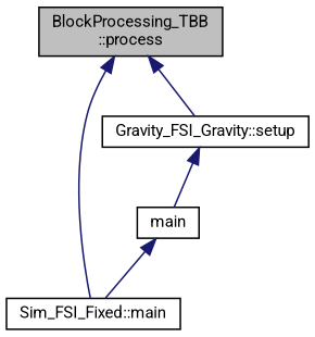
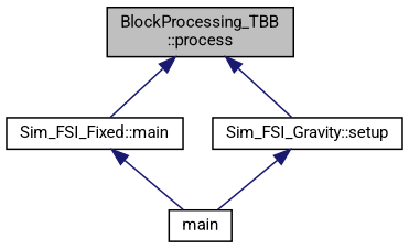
  digraph {
    fontname=Roboto
    rankdir=TB
    node [color=black fillcolor=white fontname=Roboto fontsize=10 shape=record style=filled]
    edge [color=midnightblue dir=back fontname=Roboto fontsize=10 labelfontname=Helvetica labelfontsize=10 style=solid]
    n1 [fillcolor=grey75 fontcolor=black height=0.2 label="BlockProcessing_TBB\l::process" width=0.4]
    n2 [height=0.2 label="Sim_FSI_Fixed::main" width=0.4]
-   n3 [height=0.2 label="Gravity_FSI_Gravity::setup" width=0.4]
+   n3 [height=0.2 label="Sim_FSI_Gravity::setup" width=0.4]
    n4 [height=0.2 label=main width=0.4]
    n1 -> n2
    n1 -> n3
-   n4 -> n2
+   n2 -> n4
    n3 -> n4
  }
